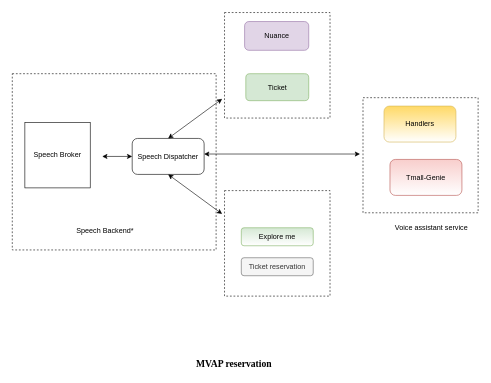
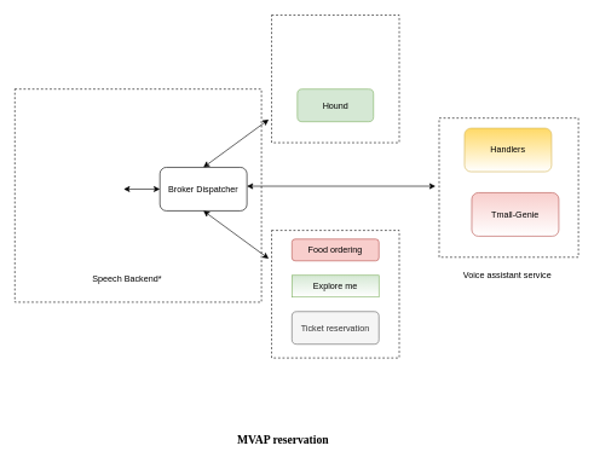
  <mxCell id="0" />
  <mxCell id="1" parent="0" />
  <mxCell id="2" value="" style="rounded=0;whiteSpace=wrap;html=1;dashed=1;" vertex="1" parent="1"><mxGeometry x="20" y="122" width="340" height="294" as="geometry" /></mxCell>
  <mxCell id="3" value="" style="whiteSpace=wrap;html=1;aspect=fixed;dashed=1;" vertex="1" parent="1"><mxGeometry x="605" y="162" width="192" height="192" as="geometry" /></mxCell>
  <mxCell id="4" value="" style="whiteSpace=wrap;html=1;aspect=fixed;dashed=1;" vertex="1" parent="1"><mxGeometry x="374" y="20" width="176" height="176" as="geometry" /></mxCell>
  <mxCell id="5" value="" style="whiteSpace=wrap;html=1;aspect=fixed;dashed=1;" vertex="1" parent="1"><mxGeometry x="374" y="317" width="176" height="176" as="geometry" /></mxCell>
- <mxCell id="6" value="Speech Broker" style="whiteSpace=wrap;html=1;aspect=fixed;" parent="1" vertex="1"><mxGeometry x="41" y="203.5" width="109" height="109" as="geometry" /></mxCell>
- <mxCell id="7" value="Speech Dispatcher" style="rounded=1;whiteSpace=wrap;html=1;" parent="1" vertex="1"><mxGeometry x="220" y="230" width="120" height="60" as="geometry" /></mxCell>
- <mxCell id="8" value="Nuance" style="rounded=1;whiteSpace=wrap;html=1;fillColor=#e1d5e7;strokeColor=#9673a6;" parent="1" vertex="1"><mxGeometry x="407.5" y="35" width="107" height="48" as="geometry" /></mxCell>
+ <mxCell id="7" value="Broker Dispatcher" style="rounded=1;whiteSpace=wrap;html=1;" parent="1" vertex="1"><mxGeometry x="220" y="230" width="120" height="60" as="geometry" /></mxCell>
+ <mxCell id="9" value="Food ordering" style="rounded=1;whiteSpace=wrap;html=1;fillColor=#f8cecc;strokeColor=#b85450;" parent="1" vertex="1"><mxGeometry x="402" y="329" width="120" height="30" as="geometry" /></mxCell>
  <mxCell id="10" value="Handlers" style="rounded=1;whiteSpace=wrap;html=1;fillColor=#FFD966;strokeColor=#d6b656;gradientColor=#ffffff;" parent="1" vertex="1"><mxGeometry x="640" y="176" width="120" height="60" as="geometry" /></mxCell>
- <mxCell id="11" value="Explore me" style="rounded=1;whiteSpace=wrap;html=1;fillColor=#d5e8d4;strokeColor=#82b366;gradientColor=#ffffff;" parent="1" vertex="1"><mxGeometry x="402" y="379" width="120" height="30" as="geometry" /></mxCell>
- <mxCell id="12" value="Ticket reservation" style="rounded=1;whiteSpace=wrap;html=1;fillColor=#f5f5f5;strokeColor=#666666;fontColor=#333333;" parent="1" vertex="1"><mxGeometry x="402" y="429" width="120" height="30" as="geometry" /></mxCell>
+ <mxCell id="11" value="Explore me" style="whiteSpace=wrap;html=1;fillColor=#d5e8d4;strokeColor=#82b366;gradientColor=#ffffff;rounded=0;" parent="1" vertex="1"><mxGeometry x="402" y="379" width="120" height="30" as="geometry" /></mxCell>
+ <mxCell id="12" value="Ticket reservation" style="rounded=1;whiteSpace=wrap;html=1;fillColor=#f5f5f5;strokeColor=#666666;fontColor=#333333;" parent="1" vertex="1"><mxGeometry x="402" y="429" width="120" height="45" as="geometry" /></mxCell>
  <mxCell id="13" value="" style="endArrow=classic;startArrow=classic;html=1;entryX=0;entryY=0.5;entryDx=0;entryDy=0;" parent="1" target="7" edge="1"><mxGeometry width="50" height="50" relative="1" as="geometry"><mxPoint x="170" y="260" as="sourcePoint" /><mxPoint x="220" y="234" as="targetPoint" /></mxGeometry></mxCell>
  <mxCell id="14" value="" style="endArrow=classic;startArrow=classic;html=1;exitX=0.5;exitY=0;exitDx=0;exitDy=0;" parent="1" source="7" edge="1"><mxGeometry width="50" height="50" relative="1" as="geometry"><mxPoint x="350" y="244" as="sourcePoint" /><mxPoint x="370" y="164" as="targetPoint" /></mxGeometry></mxCell>
  <mxCell id="15" value="" style="endArrow=classic;startArrow=classic;html=1;exitX=0.5;exitY=1;exitDx=0;exitDy=0;" edge="1" parent="1" source="7"><mxGeometry width="50" height="50" relative="1" as="geometry"><mxPoint x="350" y="255" as="sourcePoint" /><mxPoint x="370" y="356" as="targetPoint" /></mxGeometry></mxCell>
  <mxCell id="16" value="&lt;font style=&quot;font-size: 16px&quot; face=&quot;Verdana&quot;&gt;&lt;b&gt;MVAP reservation&lt;/b&gt;&lt;/font&gt;" style="text;html=1;strokeColor=none;fillColor=none;align=center;verticalAlign=middle;whiteSpace=wrap;rounded=0;" vertex="1" parent="1"><mxGeometry x="290" y="596" width="200" height="20" as="geometry" /></mxCell>
- <mxCell id="17" value="Ticket" style="rounded=1;whiteSpace=wrap;html=1;fillColor=#d5e8d4;strokeColor=#82b366;" vertex="1" parent="1"><mxGeometry x="409.5" y="122" width="105" height="45" as="geometry" /></mxCell>
+ <mxCell id="17" value="Hound" style="rounded=1;whiteSpace=wrap;html=1;fillColor=#d5e8d4;strokeColor=#82b366;" vertex="1" parent="1"><mxGeometry x="409.5" y="122" width="105" height="45" as="geometry" /></mxCell>
  <mxCell id="18" value="Tmall-Genie" style="rounded=1;whiteSpace=wrap;html=1;fillColor=#f8cecc;strokeColor=#b85450;gradientColor=#ffffff;" vertex="1" parent="1"><mxGeometry x="650" y="265" width="120" height="60" as="geometry" /></mxCell>
  <mxCell id="19" value="" style="endArrow=classic;startArrow=classic;html=1;" edge="1" parent="1"><mxGeometry width="50" height="50" relative="1" as="geometry"><mxPoint x="340" y="256" as="sourcePoint" /><mxPoint x="600" y="256" as="targetPoint" /></mxGeometry></mxCell>
- <mxCell id="20" value="Voice assistant service&amp;nbsp;" style="text;html=1;strokeColor=none;fillColor=none;align=center;verticalAlign=middle;whiteSpace=wrap;rounded=0;dashed=1;" vertex="1" parent="1"><mxGeometry x="651" y="369" width="140" height="20" as="geometry" /></mxCell>
+ <mxCell id="20" value="Voice assistant service&amp;nbsp;" style="text;html=1;strokeColor=none;fillColor=none;align=center;verticalAlign=middle;whiteSpace=wrap;rounded=0;dashed=1;" vertex="1" parent="1"><mxGeometry x="631" y="369" width="140" height="20" as="geometry" /></mxCell>
  <mxCell id="21" value="Speech Backend*" style="text;html=1;strokeColor=none;fillColor=none;align=center;verticalAlign=middle;whiteSpace=wrap;rounded=0;" vertex="1" parent="1"><mxGeometry x="120" y="374" width="110" height="20" as="geometry" /></mxCell>
